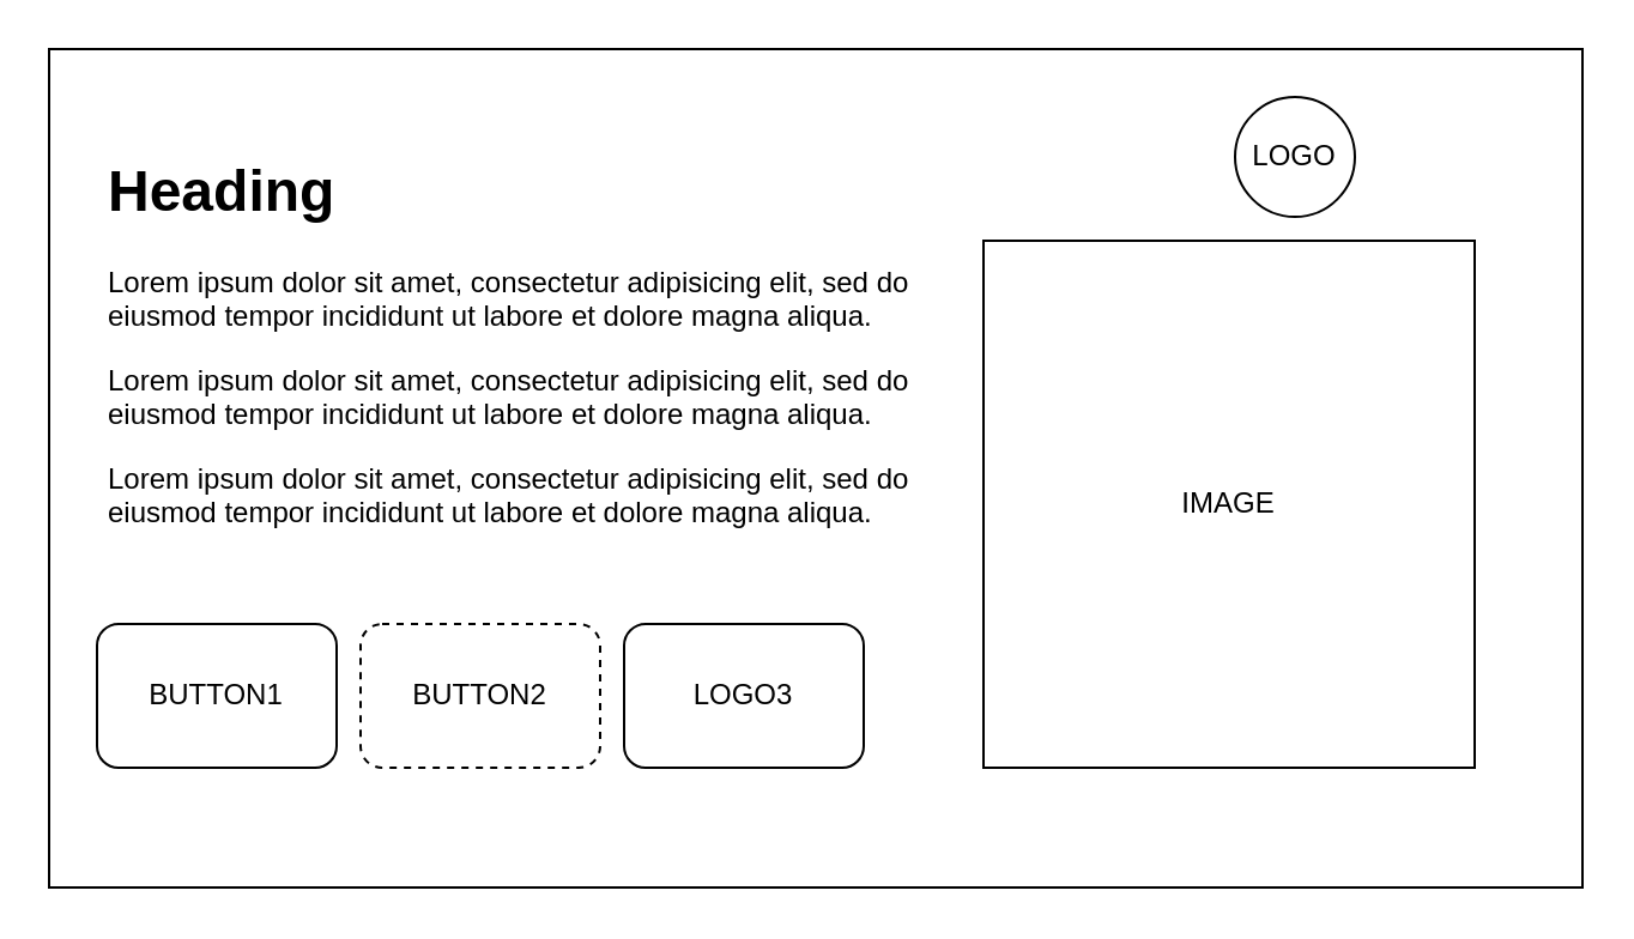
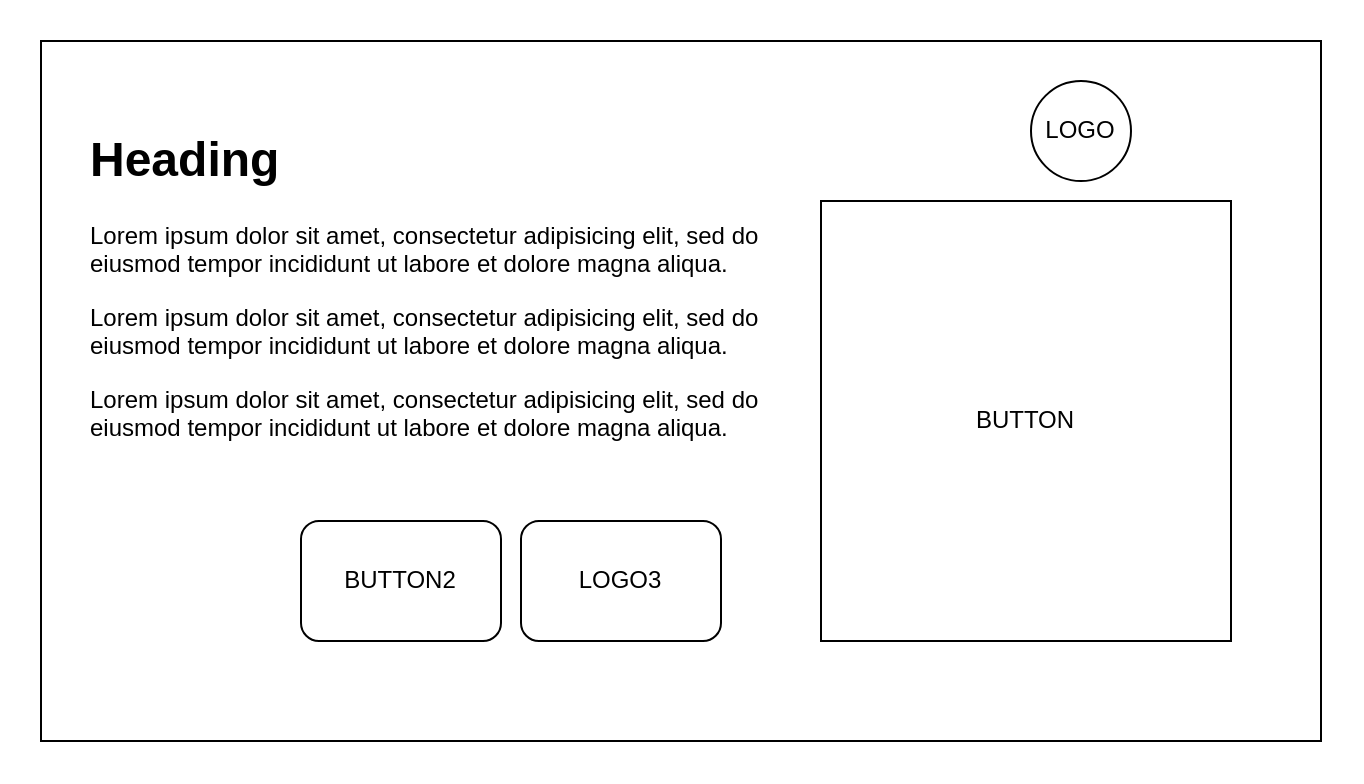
  <mxCell id="0" />
  <mxCell id="1" parent="0" />
  <mxCell id="2" value="" style="rounded=0;whiteSpace=wrap;html=1;" vertex="1" parent="1"><mxGeometry x="20" y="20" width="640" height="350" as="geometry" /></mxCell>
  <mxCell id="3" value="&lt;h1&gt;Heading&lt;/h1&gt;&lt;p&gt;Lorem ipsum dolor sit amet, consectetur adipisicing elit, sed do eiusmod tempor incididunt ut labore et dolore magna aliqua.&lt;/p&gt;&lt;p&gt;&lt;span style=&quot;background-color: initial;&quot;&gt;Lorem ipsum dolor sit amet, consectetur adipisicing elit, sed do eiusmod tempor incididunt ut labore et dolore magna aliqua.&lt;/span&gt;&lt;br&gt;&lt;/p&gt;&lt;p&gt;&lt;span style=&quot;background-color: initial;&quot;&gt;Lorem ipsum dolor sit amet, consectetur adipisicing elit, sed do eiusmod tempor incididunt ut labore et dolore magna aliqua.&lt;/span&gt;&lt;br&gt;&lt;/p&gt;" style="text;html=1;strokeColor=none;fillColor=none;spacing=5;spacingTop=-20;whiteSpace=wrap;overflow=hidden;rounded=0;" vertex="1" parent="1"><mxGeometry x="40" y="60" width="350" height="180" as="geometry" /></mxCell>
- <mxCell id="4" value="IMAGE" style="rounded=0;whiteSpace=wrap;html=1;" vertex="1" parent="1"><mxGeometry x="410" y="100" width="205" height="220" as="geometry" /></mxCell>
- <mxCell id="5" value="BUTTON1" style="rounded=1;whiteSpace=wrap;html=1;" vertex="1" parent="1"><mxGeometry x="40" y="260" width="100" height="60" as="geometry" /></mxCell>
- <mxCell id="6" value="BUTTON2" style="rounded=1;whiteSpace=wrap;html=1;dashed=1;" vertex="1" parent="1"><mxGeometry x="150" y="260" width="100" height="60" as="geometry" /></mxCell>
+ <mxCell id="4" value="BUTTON" style="rounded=0;whiteSpace=wrap;html=1;" vertex="1" parent="1"><mxGeometry x="410" y="100" width="205" height="220" as="geometry" /></mxCell>
+ <mxCell id="6" value="BUTTON2" style="rounded=1;whiteSpace=wrap;html=1;" vertex="1" parent="1"><mxGeometry x="150" y="260" width="100" height="60" as="geometry" /></mxCell>
  <mxCell id="7" value="LOGO3" style="rounded=1;whiteSpace=wrap;html=1;" vertex="1" parent="1"><mxGeometry x="260" y="260" width="100" height="60" as="geometry" /></mxCell>
  <mxCell id="8" value="LOGO" style="ellipse;whiteSpace=wrap;html=1;aspect=fixed;" vertex="1" parent="1"><mxGeometry x="515" y="40" width="50" height="50" as="geometry" /></mxCell>
